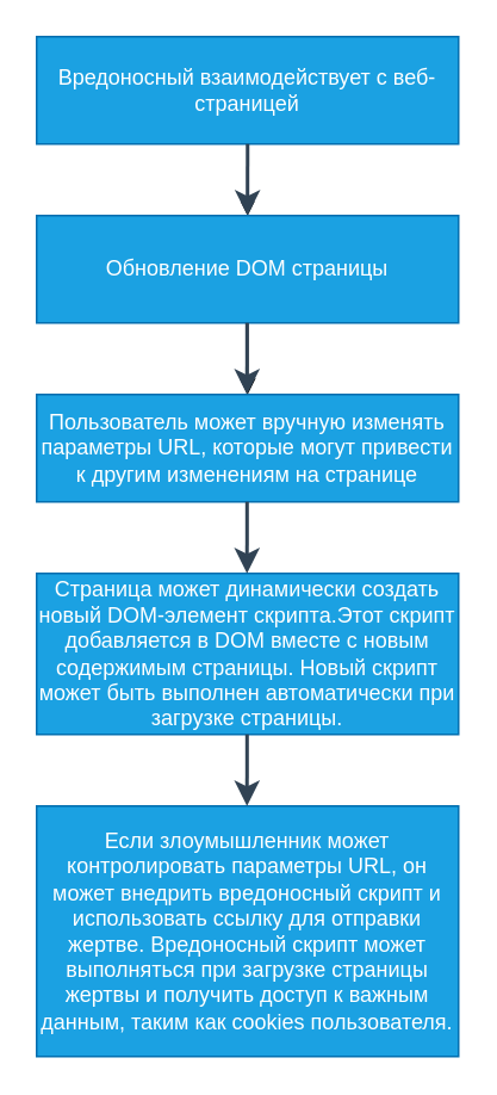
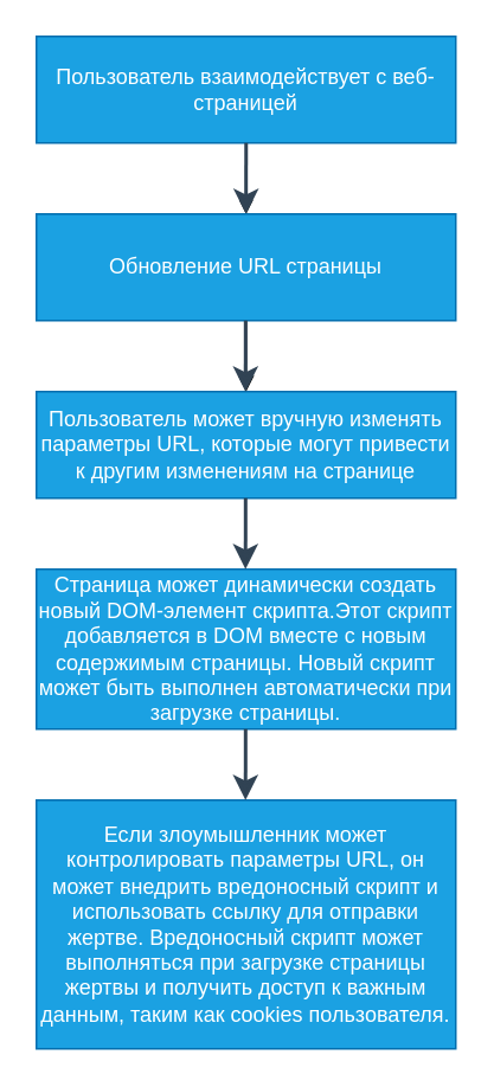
  <mxCell id="0" />
  <mxCell id="1" parent="0" />
  <mxCell id="2" value="" style="edgeStyle=orthogonalEdgeStyle;rounded=0;orthogonalLoop=1;jettySize=auto;html=1;endArrow=open;" edge="1" parent="1" source="3" target="6"><mxGeometry relative="1" as="geometry" /></mxCell>
- <mxCell id="3" value="Вредоносный взаимодействует с веб-страницей" style="rounded=0;whiteSpace=wrap;fillColor=#1ba1e2;fontColor=#ffffff;strokeColor=#006EAF;" parent="1" vertex="1"><mxGeometry x="20" y="20" width="236" height="60" as="geometry" /></mxCell>
+ <mxCell id="3" value="Пользователь взаимодействует с веб-страницей" style="rounded=0;whiteSpace=wrap;fillColor=#1ba1e2;fontColor=#ffffff;strokeColor=#006EAF;" parent="1" vertex="1"><mxGeometry x="20" y="20" width="236" height="60" as="geometry" /></mxCell>
  <mxCell id="4" value="" style="endArrow=classic;endSize=8;startSize=8;jumpSize=7;strokeWidth=2;entryX=0.5;entryY=0;entryDx=0;entryDy=0;strokeColor=#314354;fillColor=#647687;" parent="1" edge="1"><mxGeometry width="50" height="50" relative="1" as="geometry"><mxPoint x="138" y="80" as="sourcePoint" /><mxPoint x="137.93" y="120" as="targetPoint" /></mxGeometry></mxCell>
  <mxCell id="5" value="" style="edgeStyle=orthogonalEdgeStyle;rounded=0;orthogonalLoop=1;jettySize=auto;html=1;" edge="1" parent="1" source="6" target="7"><mxGeometry relative="1" as="geometry" /></mxCell>
- <mxCell id="6" value="Обновление DOM страницы" style="rounded=0;whiteSpace=wrap;fillColor=#1ba1e2;fontColor=#ffffff;strokeColor=#006EAF;" parent="1" vertex="1"><mxGeometry x="20" y="120" width="236" height="60" as="geometry" /></mxCell>
+ <mxCell id="6" value="Обновление URL страницы" style="rounded=0;whiteSpace=wrap;fillColor=#1ba1e2;fontColor=#ffffff;strokeColor=#006EAF;" parent="1" vertex="1"><mxGeometry x="20" y="120" width="236" height="60" as="geometry" /></mxCell>
  <mxCell id="7" value="Пользователь может вручную изменять параметры URL, которые могут привести к другим изменениям на странице" style="rounded=0;whiteSpace=wrap;fillColor=#1ba1e2;fontColor=#ffffff;strokeColor=#006EAF;" parent="1" vertex="1"><mxGeometry x="20" y="220" width="236" height="60" as="geometry" /></mxCell>
  <mxCell id="8" value="Страница может динамически создать новый DOM-элемент скрипта.Этот скрипт добавляется в DOM вместе с новым содержимым страницы. Новый скрипт может быть выполнен автоматически при загрузке страницы." style="rounded=0;whiteSpace=wrap;fillColor=#1ba1e2;fontColor=#ffffff;strokeColor=#006EAF;" parent="1" vertex="1"><mxGeometry x="20" y="320" width="236" height="90" as="geometry" /></mxCell>
  <mxCell id="9" value="Если злоумышленник может контролировать параметры URL, он может внедрить вредоносный скрипт и использовать ссылку для отправки жертве. Вредоносный скрипт может выполняться при загрузке страницы жертвы и получить доступ к важным данным, таким как cookies пользователя." style="rounded=0;whiteSpace=wrap;fillColor=#1ba1e2;fontColor=#ffffff;strokeColor=#006EAF;" parent="1" vertex="1"><mxGeometry x="20" y="450" width="236" height="140" as="geometry" /></mxCell>
  <mxCell id="10" value="" style="endArrow=classic;endSize=8;startSize=8;jumpSize=7;strokeWidth=2;entryX=0.5;entryY=0;entryDx=0;entryDy=0;strokeColor=#314354;fillColor=#647687;" parent="1" edge="1"><mxGeometry width="50" height="50" relative="1" as="geometry"><mxPoint x="137.73" y="180" as="sourcePoint" /><mxPoint x="137.66" y="220" as="targetPoint" /></mxGeometry></mxCell>
  <mxCell id="11" value="" style="endArrow=classic;endSize=8;startSize=8;jumpSize=7;strokeWidth=2;entryX=0.5;entryY=0;entryDx=0;entryDy=0;strokeColor=#314354;fillColor=#647687;" parent="1" edge="1"><mxGeometry width="50" height="50" relative="1" as="geometry"><mxPoint x="137.73" y="280" as="sourcePoint" /><mxPoint x="137.66" y="320" as="targetPoint" /></mxGeometry></mxCell>
  <mxCell id="12" value="" style="endArrow=classic;endSize=8;startSize=8;jumpSize=7;strokeWidth=2;entryX=0.5;entryY=0;entryDx=0;entryDy=0;strokeColor=#314354;fillColor=#647687;" parent="1" edge="1"><mxGeometry width="50" height="50" relative="1" as="geometry"><mxPoint x="137.73" y="410" as="sourcePoint" /><mxPoint x="137.66" y="450" as="targetPoint" /></mxGeometry></mxCell>
